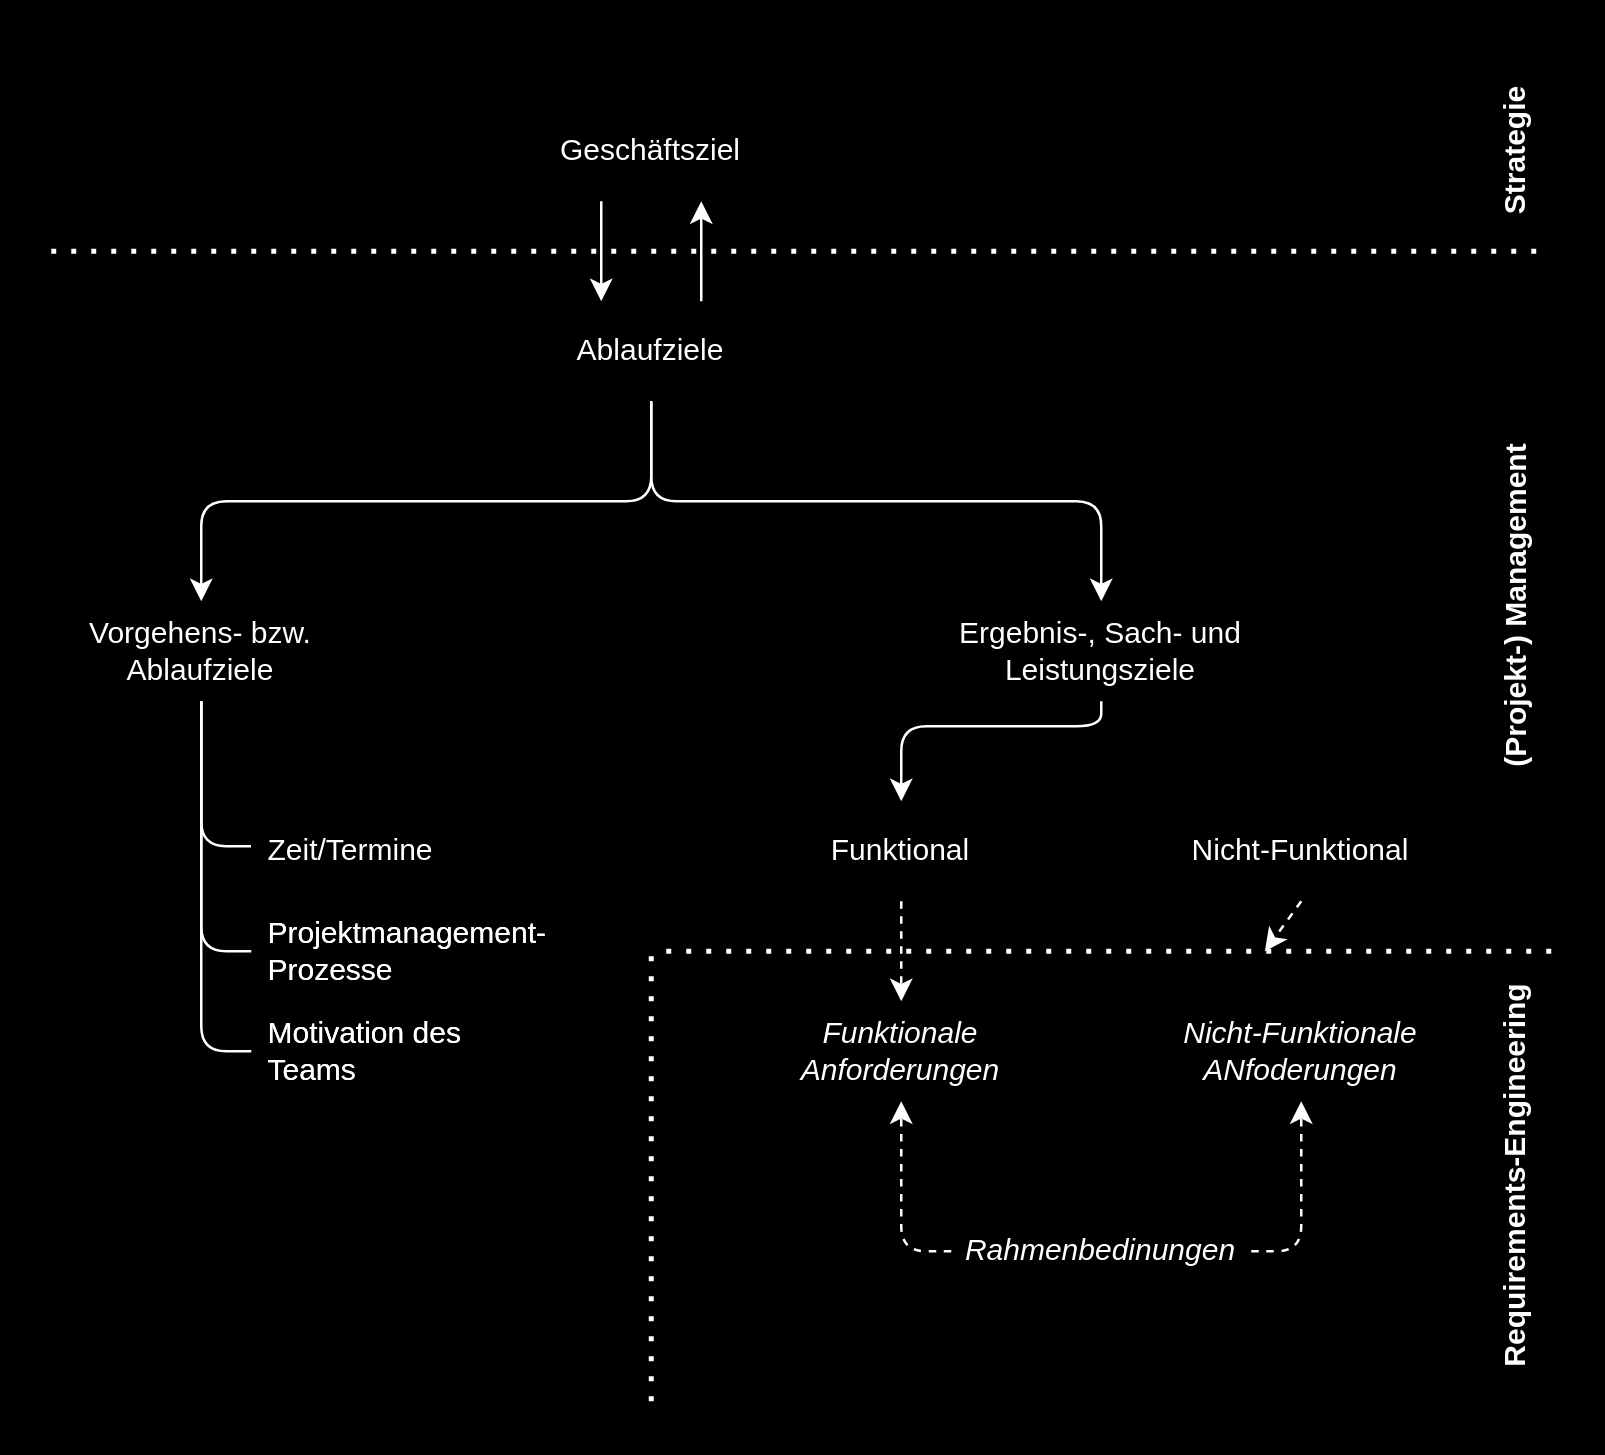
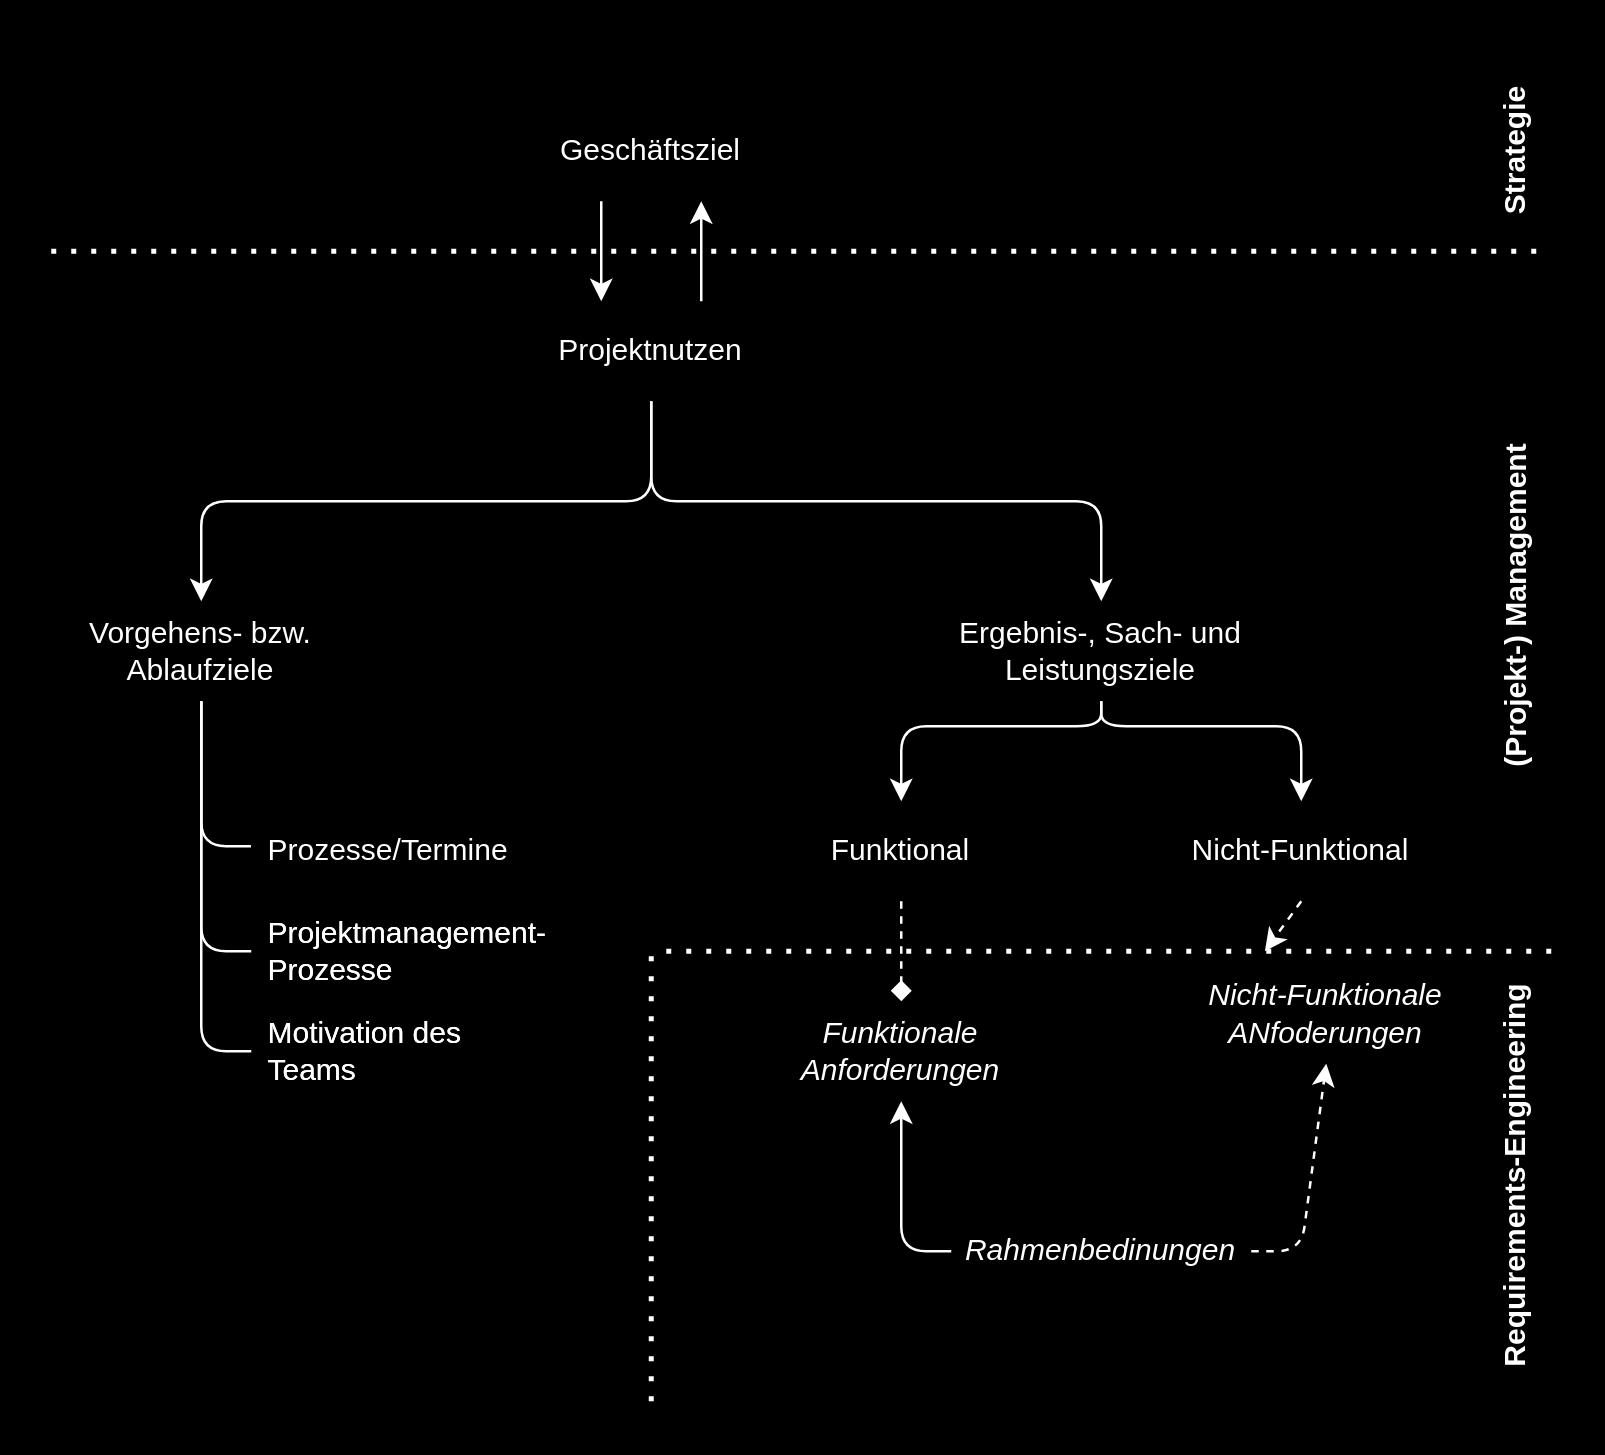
  <mxCell id="0" />
  <mxCell id="1" parent="0" />
  <mxCell id="2" value="(Projekt-) Management" style="rounded=0;whiteSpace=wrap;html=1;align=center;verticalAlign=bottom;horizontal=0;spacingBottom=5;spacingRight=0;fontStyle=1;spacingLeft=175;opacity=50;fontColor=#FFFFFF;dashed=1;dashPattern=1 1;fillColor=none;strokeColor=none;" parent="1" vertex="1"><mxGeometry x="20" y="100" width="600" height="460" as="geometry" /></mxCell>
  <mxCell id="3" value="Requirements-Engineering" style="rounded=0;whiteSpace=wrap;html=1;align=center;verticalAlign=bottom;horizontal=0;spacingBottom=5;fontStyle=1;opacity=50;dashed=1;dashPattern=1 1;strokeColor=none;fontColor=#FFFFFF;fillColor=none;" parent="1" vertex="1"><mxGeometry x="260" y="380" width="360" height="180" as="geometry" /></mxCell>
  <mxCell id="4" value="Strategie" style="rounded=0;whiteSpace=wrap;html=1;align=center;horizontal=0;verticalAlign=bottom;spacingBottom=5;fontStyle=1;spacingLeft=0;opacity=50;fontColor=#FFFFFF;dashed=1;dashPattern=1 1;fillColor=none;strokeColor=none;" parent="1" vertex="1"><mxGeometry x="20" y="20" width="600" height="80" as="geometry" /></mxCell>
  <mxCell id="5" value="Geschäftsziel" style="text;html=1;strokeColor=none;fillColor=none;align=center;verticalAlign=middle;whiteSpace=wrap;rounded=0;fontStyle=0;fontColor=#FFFFFF;" parent="1" vertex="1"><mxGeometry x="220" y="40" width="80" height="40" as="geometry" /></mxCell>
- <mxCell id="6" value="Ablaufziele" style="text;html=1;strokeColor=none;fillColor=none;align=center;verticalAlign=middle;whiteSpace=wrap;rounded=0;fontColor=#FFFFFF;" parent="1" vertex="1"><mxGeometry x="220" y="120" width="80" height="40" as="geometry" /></mxCell>
+ <mxCell id="6" value="Projektnutzen" style="text;html=1;strokeColor=none;fillColor=none;align=center;verticalAlign=middle;whiteSpace=wrap;rounded=0;fontColor=#FFFFFF;" parent="1" vertex="1"><mxGeometry x="220" y="120" width="80" height="40" as="geometry" /></mxCell>
  <mxCell id="7" value="" style="endArrow=classic;html=1;exitX=0.75;exitY=0;exitDx=0;exitDy=0;entryX=0.75;entryY=1;entryDx=0;entryDy=0;fontColor=#FFFFFF;strokeColor=#FFFFFF;" parent="1" source="6" target="5" edge="1"><mxGeometry width="50" height="50" relative="1" as="geometry"><mxPoint x="130" y="140" as="sourcePoint" /><mxPoint x="180" y="90" as="targetPoint" /></mxGeometry></mxCell>
  <mxCell id="8" value="" style="endArrow=classic;html=1;exitX=0.25;exitY=1;exitDx=0;exitDy=0;entryX=0.25;entryY=0;entryDx=0;entryDy=0;fontColor=#FFFFFF;strokeColor=#FFFFFF;" parent="1" source="5" target="6" edge="1"><mxGeometry width="50" height="50" relative="1" as="geometry"><mxPoint x="300" y="80" as="sourcePoint" /><mxPoint x="350" y="30" as="targetPoint" /></mxGeometry></mxCell>
  <mxCell id="9" value="Vorgehens- bzw.&lt;br&gt;Ablaufziele" style="text;html=1;strokeColor=none;fillColor=none;align=center;verticalAlign=middle;whiteSpace=wrap;rounded=0;fontColor=#FFFFFF;" parent="1" vertex="1"><mxGeometry x="20" y="240" width="120" height="40" as="geometry" /></mxCell>
  <mxCell id="10" value="" style="endArrow=classic;html=1;exitX=0.5;exitY=1;exitDx=0;exitDy=0;entryX=0.5;entryY=0;entryDx=0;entryDy=0;fontColor=#FFFFFF;strokeColor=#FFFFFF;" parent="1" source="6" target="9" edge="1"><mxGeometry width="50" height="50" relative="1" as="geometry"><mxPoint x="300" y="200" as="sourcePoint" /><mxPoint x="350" y="150" as="targetPoint" /><Array as="points"><mxPoint x="260" y="200" /><mxPoint x="80" y="200" /></Array></mxGeometry></mxCell>
  <mxCell id="11" value="Ergebnis-, Sach- und&lt;br&gt;Leistungsziele" style="text;html=1;strokeColor=none;fillColor=none;align=center;verticalAlign=middle;whiteSpace=wrap;rounded=0;fontColor=#FFFFFF;" parent="1" vertex="1"><mxGeometry x="380" y="240" width="120" height="40" as="geometry" /></mxCell>
  <mxCell id="12" value="" style="endArrow=classic;html=1;exitX=0.5;exitY=1;exitDx=0;exitDy=0;entryX=0.5;entryY=0;entryDx=0;entryDy=0;fontColor=#FFFFFF;strokeColor=#FFFFFF;" parent="1" source="6" target="11" edge="1"><mxGeometry width="50" height="50" relative="1" as="geometry"><mxPoint x="370" y="190" as="sourcePoint" /><mxPoint x="420" y="140" as="targetPoint" /><Array as="points"><mxPoint x="260" y="200" /><mxPoint x="440" y="200" /></Array></mxGeometry></mxCell>
- <mxCell id="13" value="Zeit/Termine" style="text;html=1;strokeColor=none;fillColor=none;align=left;verticalAlign=middle;whiteSpace=wrap;rounded=0;spacingLeft=5;fontColor=#FFFFFF;" parent="1" vertex="1"><mxGeometry x="100" y="320" width="120" height="40" as="geometry" /></mxCell>
+ <mxCell id="13" value="Prozesse/Termine" style="text;html=1;strokeColor=none;fillColor=none;align=left;verticalAlign=middle;whiteSpace=wrap;rounded=0;spacingLeft=5;fontColor=#FFFFFF;" parent="1" vertex="1"><mxGeometry x="100" y="320" width="120" height="40" as="geometry" /></mxCell>
  <mxCell id="14" value="Projektmanagement-Prozesse" style="text;html=1;strokeColor=none;fillColor=none;align=left;verticalAlign=middle;whiteSpace=wrap;rounded=0;spacingLeft=5;fontColor=#FFFFFF;" parent="1" vertex="1"><mxGeometry x="100" y="360" width="120" height="40" as="geometry" /></mxCell>
  <mxCell id="15" value="Motivation des&lt;br&gt;Teams" style="text;html=1;strokeColor=none;fillColor=none;align=left;verticalAlign=middle;whiteSpace=wrap;rounded=0;spacingLeft=5;fontColor=#FFFFFF;" parent="1" vertex="1"><mxGeometry x="100" y="400" width="120" height="40" as="geometry" /></mxCell>
  <mxCell id="16" value="" style="endArrow=none;html=1;entryX=0.5;entryY=1;entryDx=0;entryDy=0;exitX=0;exitY=0.5;exitDx=0;exitDy=0;fontColor=#FFFFFF;strokeColor=#FFFFFF;" parent="1" source="15" target="9" edge="1"><mxGeometry width="50" height="50" relative="1" as="geometry"><mxPoint x="-50" y="380" as="sourcePoint" /><mxPoint x="0" y="330" as="targetPoint" /><Array as="points"><mxPoint x="80" y="420" /></Array></mxGeometry></mxCell>
  <mxCell id="17" value="" style="endArrow=none;html=1;exitX=0.5;exitY=1;exitDx=0;exitDy=0;entryX=0;entryY=0.5;entryDx=0;entryDy=0;fontColor=#FFFFFF;strokeColor=#FFFFFF;" parent="1" source="9" target="14" edge="1"><mxGeometry width="50" height="50" relative="1" as="geometry"><mxPoint x="200" y="290" as="sourcePoint" /><mxPoint x="250" y="240" as="targetPoint" /><Array as="points"><mxPoint x="80" y="380" /></Array></mxGeometry></mxCell>
  <mxCell id="18" value="" style="endArrow=none;html=1;entryX=0.5;entryY=1;entryDx=0;entryDy=0;exitX=-0.001;exitY=0.449;exitDx=0;exitDy=0;exitPerimeter=0;fontColor=#FFFFFF;strokeColor=#FFFFFF;" parent="1" source="13" target="9" edge="1"><mxGeometry width="50" height="50" relative="1" as="geometry"><mxPoint x="100" y="330" as="sourcePoint" /><mxPoint x="150" y="280" as="targetPoint" /><Array as="points"><mxPoint x="80" y="338" /></Array></mxGeometry></mxCell>
  <mxCell id="19" value="Motivation des&lt;br&gt;Teams" style="text;html=1;strokeColor=none;fillColor=none;align=left;verticalAlign=middle;whiteSpace=wrap;rounded=0;spacingLeft=5;fontColor=#FFFFFF;" parent="1" vertex="1"><mxGeometry x="100" y="400" width="120" height="40" as="geometry" /></mxCell>
  <mxCell id="20" value="Projektmanagement-Prozesse" style="text;html=1;strokeColor=none;fillColor=none;align=left;verticalAlign=middle;whiteSpace=wrap;rounded=0;spacingLeft=5;fontColor=#FFFFFF;" parent="1" vertex="1"><mxGeometry x="100" y="360" width="120" height="40" as="geometry" /></mxCell>
  <mxCell id="21" value="Funktional" style="text;html=1;strokeColor=none;fillColor=none;align=center;verticalAlign=middle;whiteSpace=wrap;rounded=0;fontColor=#FFFFFF;" parent="1" vertex="1"><mxGeometry x="300" y="320" width="120" height="40" as="geometry" /></mxCell>
  <mxCell id="22" value="Nicht-Funktional" style="text;html=1;strokeColor=none;fillColor=none;align=center;verticalAlign=middle;whiteSpace=wrap;rounded=0;fontColor=#FFFFFF;" parent="1" vertex="1"><mxGeometry x="460" y="320" width="120" height="40" as="geometry" /></mxCell>
+ <mxCell id="23" value="" style="endArrow=classic;html=1;exitX=0.5;exitY=1;exitDx=0;exitDy=0;entryX=0.5;entryY=0;entryDx=0;entryDy=0;fontColor=#FFFFFF;strokeColor=#FFFFFF;" parent="1" source="11" target="22" edge="1"><mxGeometry width="50" height="50" relative="1" as="geometry"><mxPoint x="590" y="270" as="sourcePoint" /><mxPoint x="640" y="220" as="targetPoint" /><Array as="points"><mxPoint x="440" y="290" /><mxPoint x="520" y="290" /></Array></mxGeometry></mxCell>
  <mxCell id="24" value="" style="endArrow=classic;html=1;exitX=0.5;exitY=1;exitDx=0;exitDy=0;entryX=0.5;entryY=0;entryDx=0;entryDy=0;fontColor=#FFFFFF;strokeColor=#FFFFFF;" parent="1" source="11" target="21" edge="1"><mxGeometry width="50" height="50" relative="1" as="geometry"><mxPoint x="560" y="240" as="sourcePoint" /><mxPoint x="360" y="320" as="targetPoint" /><Array as="points"><mxPoint x="440" y="290" /><mxPoint x="360" y="290" /></Array></mxGeometry></mxCell>
  <mxCell id="25" value="Funktionale&lt;br&gt;Anforderungen" style="text;html=1;strokeColor=none;fillColor=none;align=center;verticalAlign=middle;whiteSpace=wrap;rounded=0;fontStyle=2;fontColor=#FFFFFF;" parent="1" vertex="1"><mxGeometry x="300" y="400" width="120" height="40" as="geometry" /></mxCell>
- <mxCell id="26" value="Nicht-Funktionale&lt;br&gt;ANfoderungen" style="text;html=1;strokeColor=none;fillColor=none;align=center;verticalAlign=middle;whiteSpace=wrap;rounded=0;fontStyle=2;fontColor=#FFFFFF;" parent="1" vertex="1"><mxGeometry x="460" y="400" width="120" height="40" as="geometry" /></mxCell>
- <mxCell id="27" value="" style="endArrow=classic;html=1;exitX=0.5;exitY=1;exitDx=0;exitDy=0;entryX=0.5;entryY=0;entryDx=0;entryDy=0;dashed=1;fontColor=#FFFFFF;strokeColor=#FFFFFF;" parent="1" source="21" target="25" edge="1"><mxGeometry width="50" height="50" relative="1" as="geometry"><mxPoint x="360" y="360" as="sourcePoint" /><mxPoint x="360" y="400" as="targetPoint" /></mxGeometry></mxCell>
+ <mxCell id="26" value="Nicht-Funktionale&lt;br&gt;ANfoderungen" style="text;html=1;strokeColor=none;fillColor=none;align=center;verticalAlign=middle;whiteSpace=wrap;rounded=0;fontStyle=2;fontColor=#FFFFFF;" parent="1" vertex="1"><mxGeometry x="470" y="385" width="120" height="40" as="geometry" /></mxCell>
+ <mxCell id="27" value="" style="endArrow=diamond;html=1;exitX=0.5;exitY=1;exitDx=0;exitDy=0;entryX=0.5;entryY=0;entryDx=0;entryDy=0;dashed=1;fontColor=#FFFFFF;strokeColor=#FFFFFF;" parent="1" source="21" target="25" edge="1"><mxGeometry width="50" height="50" relative="1" as="geometry"><mxPoint x="360" y="360" as="sourcePoint" /><mxPoint x="360" y="400" as="targetPoint" /></mxGeometry></mxCell>
  <mxCell id="28" value="" style="endArrow=classic;html=1;dashed=1;exitX=0.5;exitY=1;exitDx=0;exitDy=0;fontColor=#FFFFFF;strokeColor=#FFFFFF;" parent="1" source="22" target="3" edge="1"><mxGeometry width="50" height="50" relative="1" as="geometry"><mxPoint x="620" y="400" as="sourcePoint" /><mxPoint x="670" y="350" as="targetPoint" /></mxGeometry></mxCell>
  <mxCell id="29" value="Rahmenbedinungen" style="text;html=1;strokeColor=none;fillColor=none;align=center;verticalAlign=middle;whiteSpace=wrap;rounded=0;fontStyle=2;fontColor=#FFFFFF;" parent="1" vertex="1"><mxGeometry x="380" y="480" width="120" height="40" as="geometry" /></mxCell>
  <mxCell id="30" value="" style="endArrow=classic;html=1;exitX=1;exitY=0.5;exitDx=0;exitDy=0;entryX=0.5;entryY=1;entryDx=0;entryDy=0;dashed=1;fontColor=#FFFFFF;strokeColor=#FFFFFF;" parent="1" source="29" target="26" edge="1"><mxGeometry width="50" height="50" relative="1" as="geometry"><mxPoint x="540" y="510" as="sourcePoint" /><mxPoint x="590" y="460" as="targetPoint" /><Array as="points"><mxPoint x="520" y="500" /></Array></mxGeometry></mxCell>
- <mxCell id="31" value="" style="endArrow=classic;html=1;exitX=0;exitY=0.5;exitDx=0;exitDy=0;entryX=0.5;entryY=1;entryDx=0;entryDy=0;dashed=1;fontColor=#FFFFFF;strokeColor=#FFFFFF;" parent="1" source="29" target="25" edge="1"><mxGeometry width="50" height="50" relative="1" as="geometry"><mxPoint x="320" y="510" as="sourcePoint" /><mxPoint x="360" y="440" as="targetPoint" /><Array as="points"><mxPoint x="360" y="500" /></Array></mxGeometry></mxCell>
+ <mxCell id="31" value="" style="endArrow=classic;html=1;exitX=0;exitY=0.5;exitDx=0;exitDy=0;entryX=0.5;entryY=1;entryDx=0;entryDy=0;dashed=0;fontColor=#FFFFFF;strokeColor=#FFFFFF;" parent="1" source="29" target="25" edge="1"><mxGeometry width="50" height="50" relative="1" as="geometry"><mxPoint x="320" y="510" as="sourcePoint" /><mxPoint x="360" y="440" as="targetPoint" /><Array as="points"><mxPoint x="360" y="500" /></Array></mxGeometry></mxCell>
  <mxCell id="32" value="" style="endArrow=none;dashed=1;html=1;dashPattern=1 3;strokeWidth=2;fontColor=#FFFFFF;strokeColor=#FFFFFF;exitX=0;exitY=1;exitDx=0;exitDy=0;entryX=1;entryY=1;entryDx=0;entryDy=0;" edge="1" parent="1" source="4" target="4"><mxGeometry width="50" height="50" relative="1" as="geometry"><mxPoint x="20" y="70" as="sourcePoint" /><mxPoint x="70" y="20" as="targetPoint" /></mxGeometry></mxCell>
  <mxCell id="33" value="" style="endArrow=none;dashed=1;html=1;dashPattern=1 3;strokeWidth=2;fontColor=#FFFFFF;strokeColor=#FFFFFF;exitX=1;exitY=0;exitDx=0;exitDy=0;entryX=0;entryY=0;entryDx=0;entryDy=0;" edge="1" parent="1" source="3" target="3"><mxGeometry width="50" height="50" relative="1" as="geometry"><mxPoint x="680" y="340" as="sourcePoint" /><mxPoint x="680" y="400" as="targetPoint" /></mxGeometry></mxCell>
  <mxCell id="34" value="" style="endArrow=none;dashed=1;html=1;dashPattern=1 3;strokeWidth=2;fontColor=#FFFFFF;strokeColor=#FFFFFF;entryX=0;entryY=0;entryDx=0;entryDy=0;exitX=0;exitY=1;exitDx=0;exitDy=0;" edge="1" parent="1" source="3" target="3"><mxGeometry width="50" height="50" relative="1" as="geometry"><mxPoint x="170" y="600" as="sourcePoint" /><mxPoint x="220" y="550" as="targetPoint" /></mxGeometry></mxCell>
